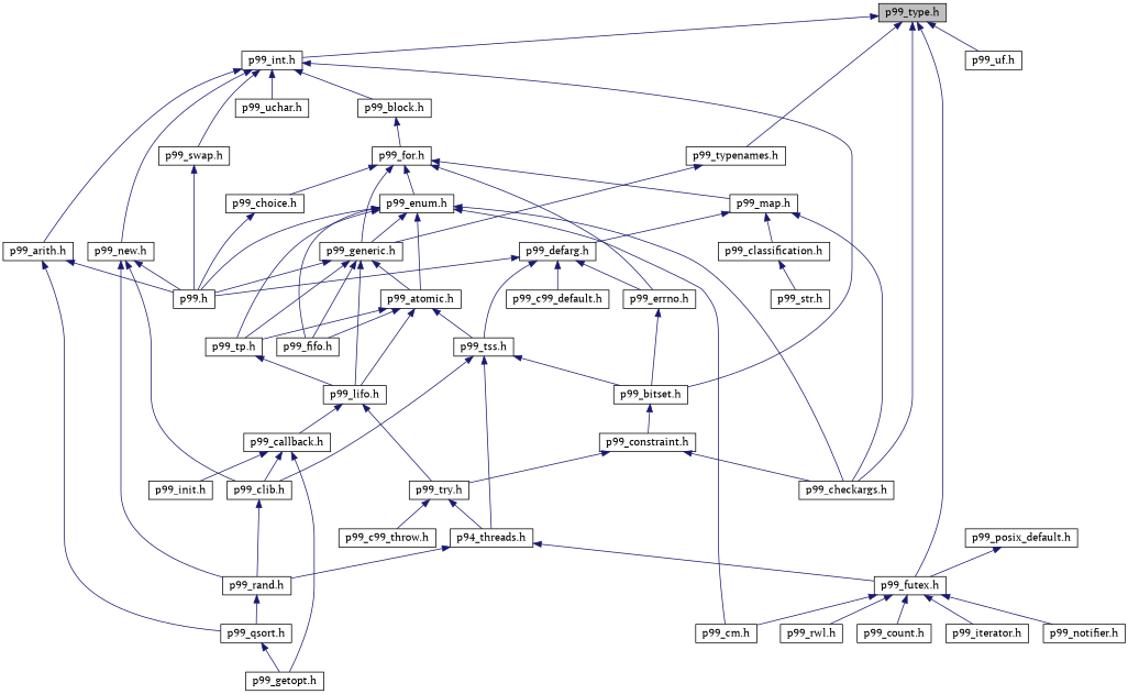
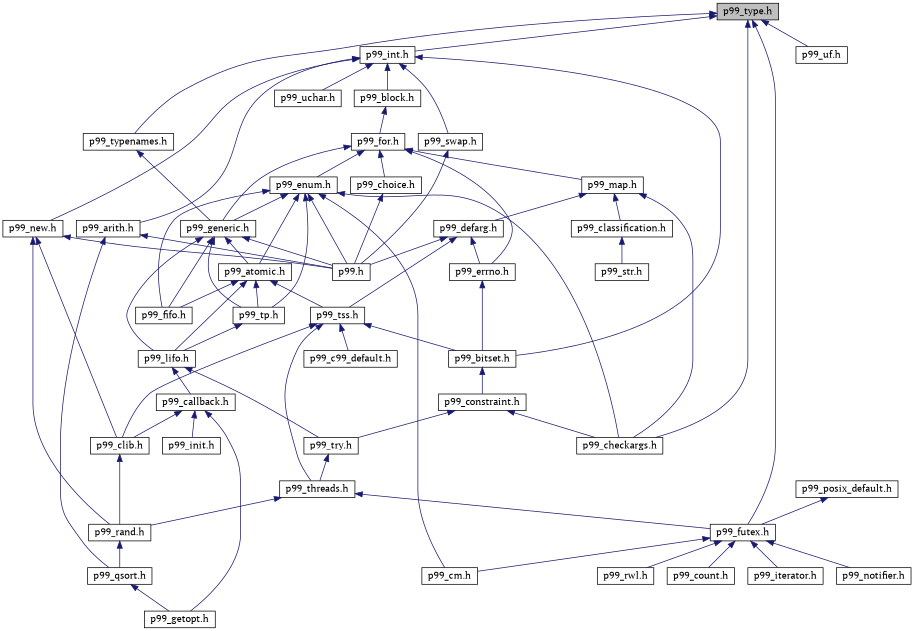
  digraph {
    fontname="PT Serif"
    node [color=black fillcolor=white fontname="PT Serif" fontsize=14 shape=record style=filled]
    edge [color=midnightblue dir=back fontname="PT Serif" fontsize=14 labelfontname=Helvetica labelfontsize=14 style=solid]
    n1 [fillcolor=grey75 fontcolor=black height=0.2 label="p99_type.h" width=0.4]
    n2 [height=0.2 label="p99_int.h" width=0.4]
    n3 [height=0.2 label="p99_futex.h" width=0.4]
    n4 [height=0.2 label="p99_checkargs.h" width=0.4]
    n5 [height=0.2 label="p99_typenames.h" width=0.4]
    n6 [height=0.2 label="p99_uf.h" width=0.4]
    n7 [height=0.2 label="p99_block.h" width=0.4]
    n8 [height=0.2 label="p99_bitset.h" width=0.4]
    n9 [height=0.2 label="p99_new.h" width=0.4]
    n10 [height=0.2 label="p99_swap.h" width=0.4]
    n11 [height=0.2 label="p99_arith.h" width=0.4]
    n12 [height=0.2 label="p99_uchar.h" width=0.4]
    n13 [height=0.2 label="p99_cm.h" width=0.4]
    n14 [height=0.2 label="p99_count.h" width=0.4]
    n15 [height=0.2 label="p99_iterator.h" width=0.4]
    n16 [height=0.2 label="p99_notifier.h" width=0.4]
    n17 [height=0.2 label="p99_rwl.h" width=0.4]
    n18 [height=0.2 label="p99_generic.h" width=0.4]
    n19 [height=0.2 label="p99_for.h" width=0.4]
    n20 [height=0.2 label="p99_constraint.h" width=0.4]
    n21 [height=0.2 label="p99.h" width=0.4]
    n22 [height=0.2 label="p99_clib.h" width=0.4]
    n23 [height=0.2 label="p99_rand.h" width=0.4]
    n24 [height=0.2 label="p99_qsort.h" width=0.4]
    n25 [height=0.2 label="p99_choice.h" width=0.4]
    n26 [height=0.2 label="p99_map.h" width=0.4]
    n27 [height=0.2 label="p99_enum.h" width=0.4]
    n28 [height=0.2 label="p99_errno.h" width=0.4]
    n29 [height=0.2 label="p99_defarg.h" width=0.4]
    n30 [height=0.2 label="p99_classification.h" width=0.4]
    n31 [height=0.2 label="p99_atomic.h" width=0.4]
    n32 [height=0.2 label="p99_tp.h" width=0.4]
    n33 [height=0.2 label="p99_fifo.h" width=0.4]
    n34 [height=0.2 label="p99_lifo.h" width=0.4]
    n35 [height=0.2 label="p99_tss.h" width=0.4]
    n36 [height=0.2 label="p99_c99_default.h" width=0.4]
    n37 [height=0.2 label="p99_str.h" width=0.4]
-   n38 [height=0.2 label="p94_threads.h" width=0.4]
+   n38 [height=0.2 label="p99_threads.h" width=0.4]
    n39 [height=0.2 label="p99_posix_default.h" width=0.4]
    n40 [height=0.2 label="p99_try.h" width=0.4]
-   n41 [height=0.2 label="p99_c99_throw.h" width=0.4]
    n42 [height=0.2 label="p99_getopt.h" width=0.4]
    n43 [height=0.2 label="p99_callback.h" width=0.4]
    n44 [height=0.2 label="p99_init.h" width=0.4]
    n1 -> n2
    n1 -> n3
    n1 -> n4
    n1 -> n5
    n1 -> n6
    n2 -> n7
    n2 -> n8
    n2 -> n9
    n2 -> n10
    n2 -> n11
    n2 -> n12
    n3 -> n13
    n3 -> n14
    n3 -> n15
    n3 -> n16
    n3 -> n17
    n5 -> n18
    n7 -> n19
    n8 -> n20
    n9 -> n21
    n9 -> n22
    n9 -> n23
    n10 -> n21
    n11 -> n21
    n11 -> n24
    n18 -> n21
    n18 -> n31
    n18 -> n32
    n18 -> n33
    n18 -> n34
    n19 -> n18
    n19 -> n25
    n19 -> n26
    n19 -> n27
    n19 -> n28
    n20 -> n4
    n20 -> n40
    n22 -> n23
    n23 -> n24
    n24 -> n42
    n25 -> n21
    n26 -> n4
    n26 -> n29
    n26 -> n30
    n27 -> n4
    n27 -> n13
    n27 -> n18
    n27 -> n21
    n27 -> n31
    n27 -> n32
    n27 -> n33
    n28 -> n8
    n29 -> n21
    n29 -> n28
    n29 -> n35
-   n29 -> n36
+   n35 -> n36
    n30 -> n37
    n31 -> n32
    n31 -> n33
    n31 -> n34
    n31 -> n35
    n32 -> n34
    n34 -> n40
    n34 -> n43
    n35 -> n8
    n35 -> n22
    n35 -> n38
    n38 -> n3
    n38 -> n23
    n39 -> n3
    n40 -> n38
-   n40 -> n41
    n43 -> n22
    n43 -> n42
    n43 -> n44
  }
